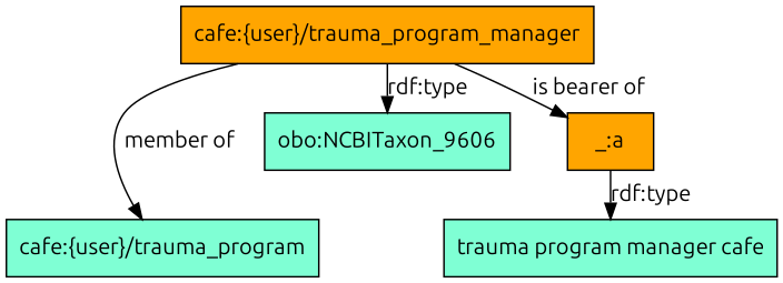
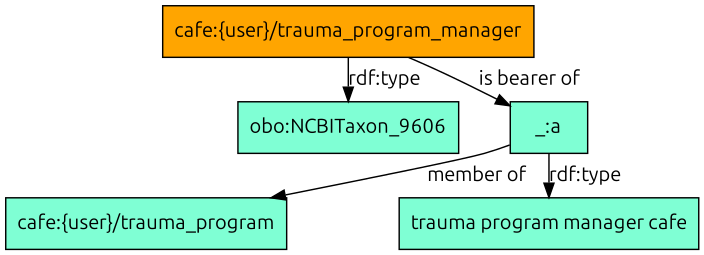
  digraph {
    fontname=Ubuntu
    nodesep=.5
    ranksep=0
    splines=true
    node [fillcolor=aquamarine fontname=Ubuntu shape=rectangle style=filled]
    edge [fontname=Ubuntu]
    "cafe:{user}/trauma_program"
    "cafe:{user}/trauma_program_manager" [fillcolor=orange]
    "obo:NCBITaxon_9606"
-   "_:a" [fillcolor=orange]
+   "_:a"
    n5 [label="trauma program manager cafe"]
-   "cafe:{user}/trauma_program_manager" -> "cafe:{user}/trauma_program" [label="member of"]
+   "_:a" -> "cafe:{user}/trauma_program" [label="member of"]
    "cafe:{user}/trauma_program_manager" -> "obo:NCBITaxon_9606" [label="rdf:type"]
    "cafe:{user}/trauma_program_manager" -> "_:a" [label="is bearer of"]
    "_:a" -> n5 [label="rdf:type"]
  }
